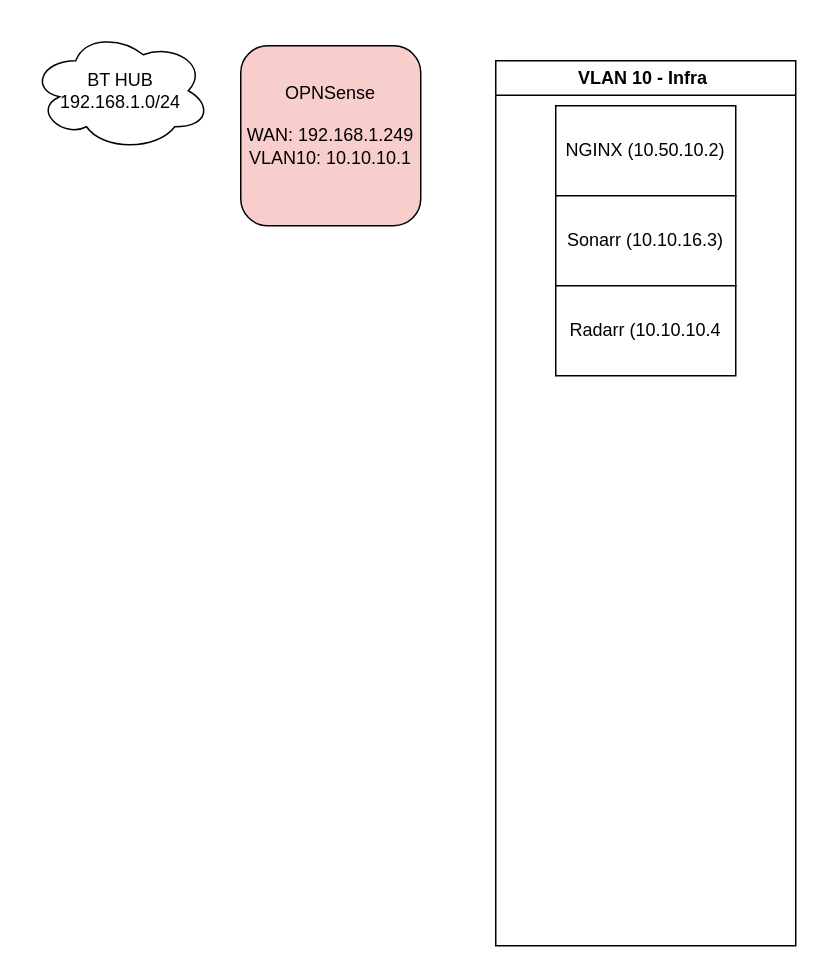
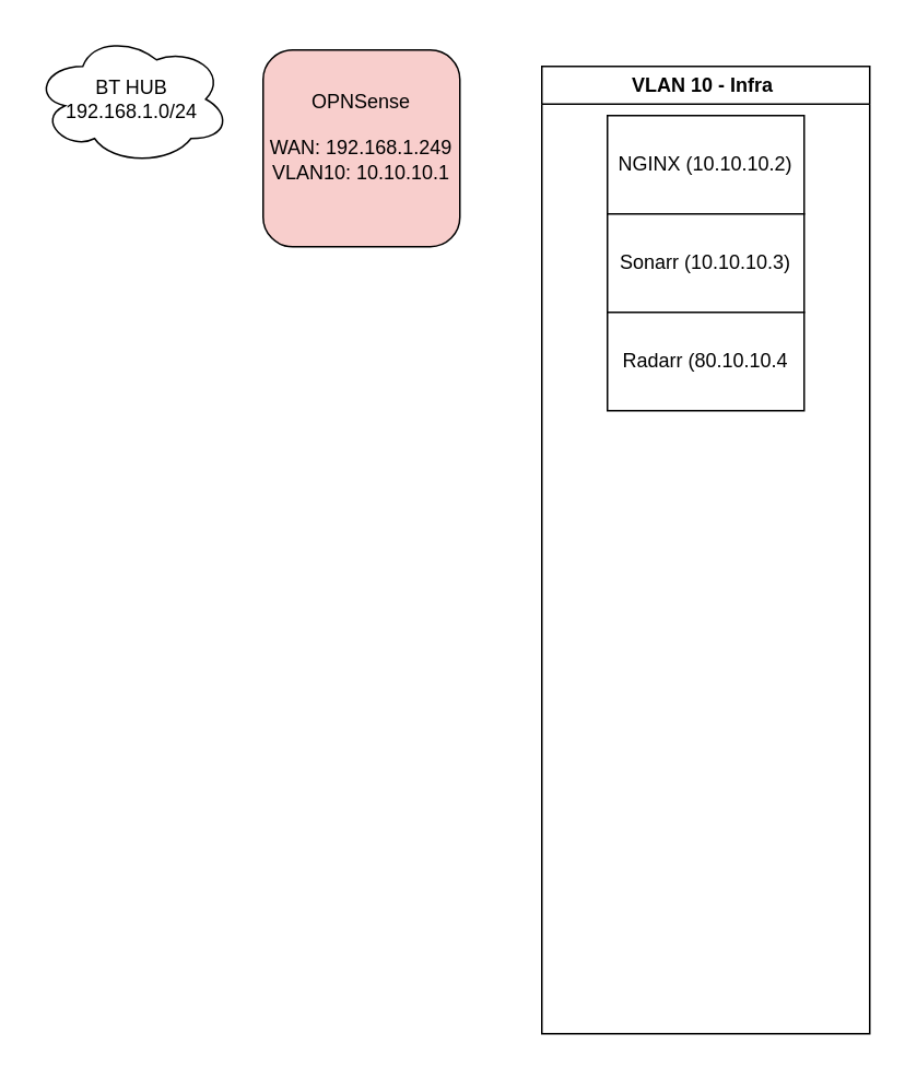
  <mxCell id="0" />
  <mxCell id="1" parent="0" />
  <mxCell id="2" value="BT HUB&lt;br&gt;192.168.1.0/24" style="ellipse;shape=cloud;whiteSpace=wrap;html=1;" vertex="1" parent="1"><mxGeometry x="20" y="20" width="120" height="80" as="geometry" /></mxCell>
  <mxCell id="3" value="OPNSense&lt;br&gt;&lt;br&gt;WAN: 192.168.1.249&lt;br&gt;VLAN10: 10.10.10.1&lt;div&gt;&lt;br/&gt;&lt;/div&gt;" style="rounded=1;whiteSpace=wrap;html=1;fillColor=#f8cecc;" vertex="1" parent="1"><mxGeometry x="160" y="30" width="120" height="120" as="geometry" /></mxCell>
  <mxCell id="4" value="VLAN 10 - Infra&amp;nbsp;" style="swimlane;whiteSpace=wrap;html=1;" vertex="1" parent="1"><mxGeometry x="330" y="40" width="200" height="590" as="geometry" /></mxCell>
- <mxCell id="5" value="NGINX (10.50.10.2)" style="rounded=0;whiteSpace=wrap;html=1;" vertex="1" parent="4"><mxGeometry x="40" y="30" width="120" height="60" as="geometry" /></mxCell>
- <mxCell id="6" value="Sonarr (10.10.16.3)" style="rounded=0;whiteSpace=wrap;html=1;" vertex="1" parent="4"><mxGeometry x="40" y="90" width="120" height="60" as="geometry" /></mxCell>
- <mxCell id="7" value="Radarr (10.10.10.4" style="rounded=0;whiteSpace=wrap;html=1;" vertex="1" parent="4"><mxGeometry x="40" y="150" width="120" height="60" as="geometry" /></mxCell>
+ <mxCell id="5" value="NGINX (10.10.10.2)" style="rounded=0;whiteSpace=wrap;html=1;" vertex="1" parent="4"><mxGeometry x="40" y="30" width="120" height="60" as="geometry" /></mxCell>
+ <mxCell id="6" value="Sonarr (10.10.10.3)" style="rounded=0;whiteSpace=wrap;html=1;" vertex="1" parent="4"><mxGeometry x="40" y="90" width="120" height="60" as="geometry" /></mxCell>
+ <mxCell id="7" value="Radarr (80.10.10.4" style="rounded=0;whiteSpace=wrap;html=1;" vertex="1" parent="4"><mxGeometry x="40" y="150" width="120" height="60" as="geometry" /></mxCell>
